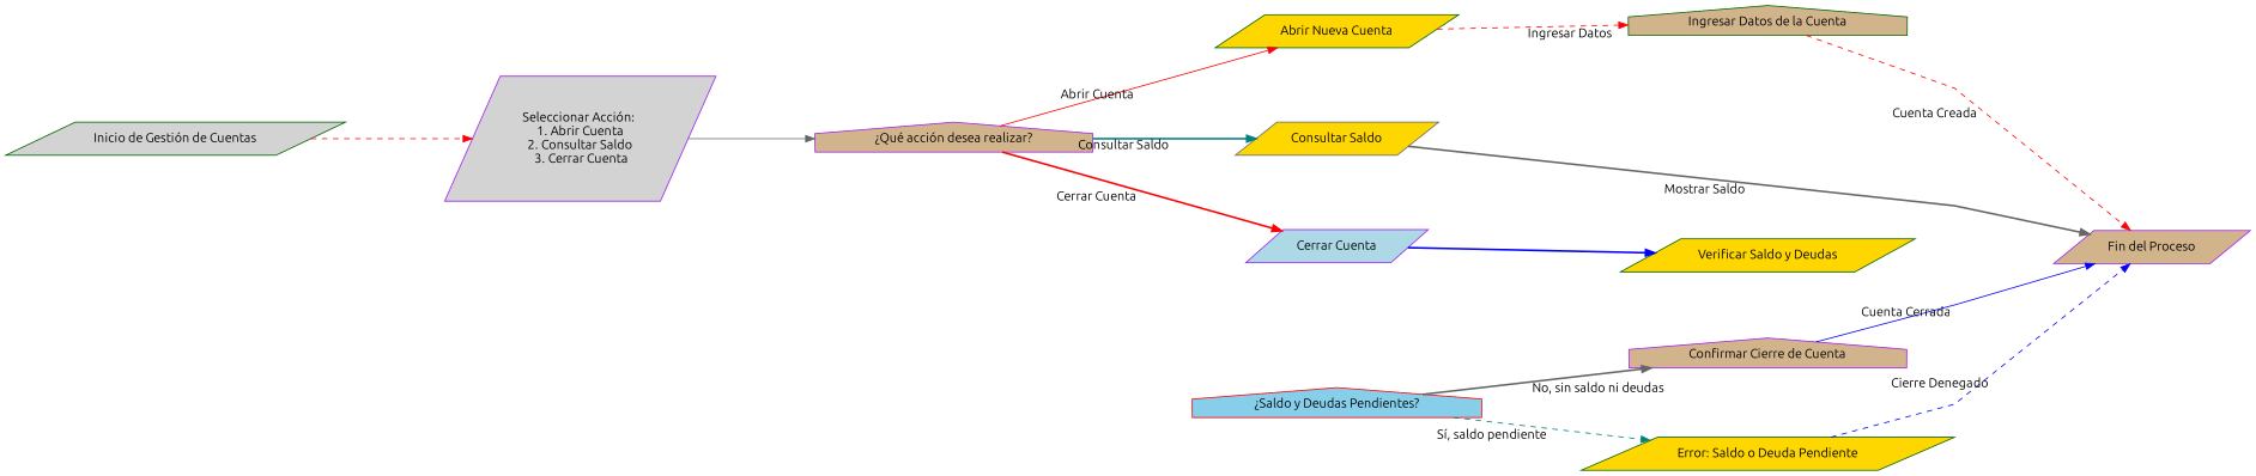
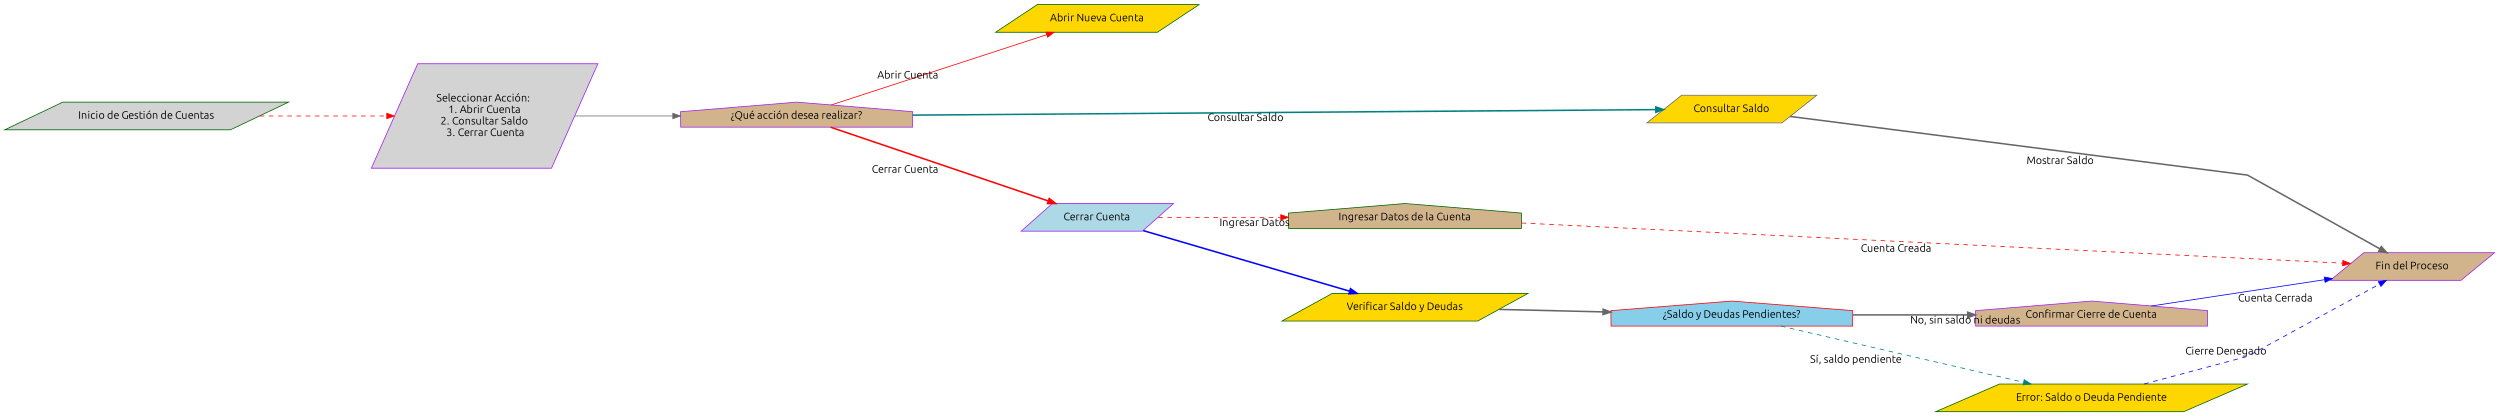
  digraph {
    fontname=Ubuntu
    nodesep=1
    rankdir=LR
    ranksep=1.5
    splines=polyline
    node [color=darkgreen fillcolor=tan fontname=Ubuntu shape=parallelogram style=filled]
    edge [color=red fontname=Ubuntu style=bold]
    n1 [fillcolor=lightgrey label="Inicio de Gestión de Cuentas"]
    n2 [color=purple fillcolor=lightgrey label="Seleccionar Acción: \n 1. Abrir Cuenta \n 2. Consultar Saldo \n 3. Cerrar Cuenta"]
    n3 [color=purple label="¿Qué acción desea realizar?" shape=house]
    n4 [fillcolor=gold label="Abrir Nueva Cuenta"]
    n5 [color=gray40 fillcolor=gold label="Consultar Saldo"]
    n6 [color=purple fillcolor=lightblue label="Cerrar Cuenta"]
    n7 [label="Ingresar Datos de la Cuenta" shape=house]
    n8 [color=purple label="Fin del Proceso"]
    n9 [fillcolor=gold label="Verificar Saldo y Deudas"]
    n10 [color=red fillcolor=skyblue label="¿Saldo y Deudas Pendientes?" shape=house]
    n11 [color=purple label="Confirmar Cierre de Cuenta" shape=house]
    n12 [fillcolor=gold label="Error: Saldo o Deuda Pendiente"]
    n1 -> n2 [style=dashed]
    n2 -> n3 [color=gray40 style=solid]
    n3 -> n4 [style=solid xlabel="Abrir Cuenta"]
    n3 -> n5 [color=teal xlabel="Consultar Saldo"]
    n3 -> n6 [xlabel="Cerrar Cuenta"]
-   n4 -> n7 [style=dashed xlabel="Ingresar Datos"]
+   n6 -> n7 [style=dashed xlabel="Ingresar Datos"]
    n5 -> n8 [color=gray40 xlabel="Mostrar Saldo"]
    n6 -> n9 [color=blue]
    n7 -> n8 [style=dashed xlabel="Cuenta Creada"]
+   n9 -> n10 [color=gray40]
    n10 -> n11 [color=gray40 xlabel="No, sin saldo ni deudas"]
    n10 -> n12 [color=teal style=dashed xlabel="Sí, saldo pendiente"]
    n11 -> n8 [color=blue style=solid xlabel="Cuenta Cerrada"]
    n12 -> n8 [color=blue style=dashed xlabel="Cierre Denegado"]
  }
